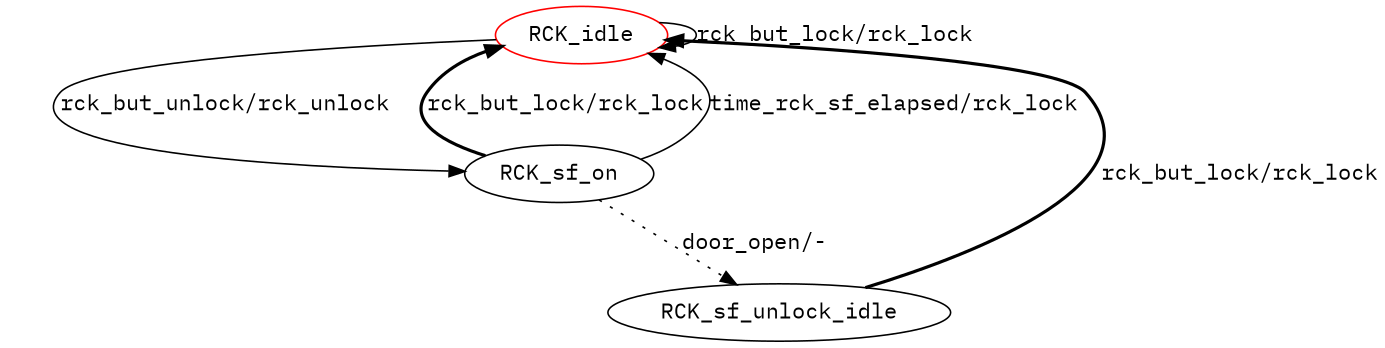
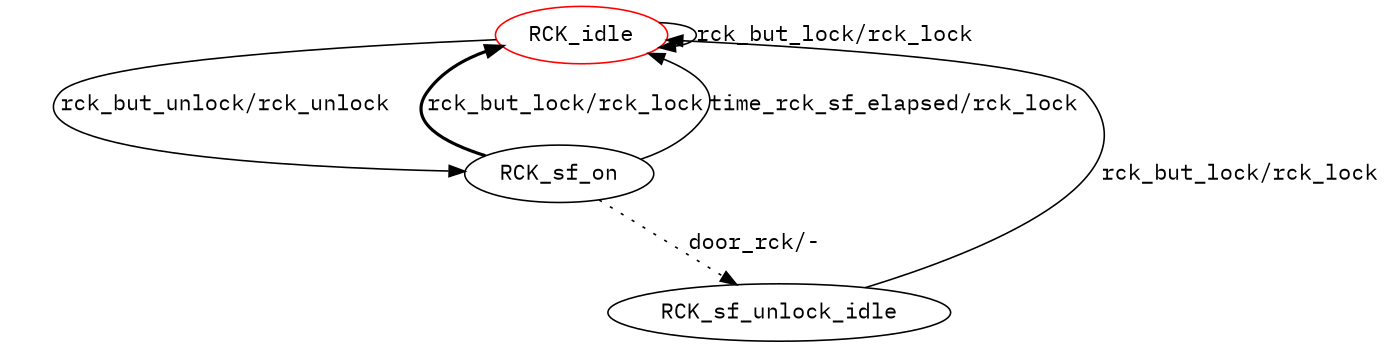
  digraph {
    fontname="IBM Plex Mono"
    node [fontname="IBM Plex Mono"]
    edge [fontname="IBM Plex Mono" style=solid]
    n1 [color=red label=RCK_idle]
    n2 [label=RCK_sf_on]
    n3 [label=RCK_sf_unlock_idle]
    n1 -> n1 [label="rck_but_lock/rck_lock"]
    n1 -> n2 [label="rck_but_unlock/rck_unlock"]
    n2 -> n1 [label="rck_but_lock/rck_lock" style=bold]
    n2 -> n1 [label="time_rck_sf_elapsed/rck_lock"]
-   n2 -> n3 [label="door_open/-" style=dotted]
-   n3 -> n1 [label="rck_but_lock/rck_lock" style=bold]
+   n2 -> n3 [label="door_rck/-" style=dotted]
+   n3 -> n1 [label="rck_but_lock/rck_lock"]
  }
